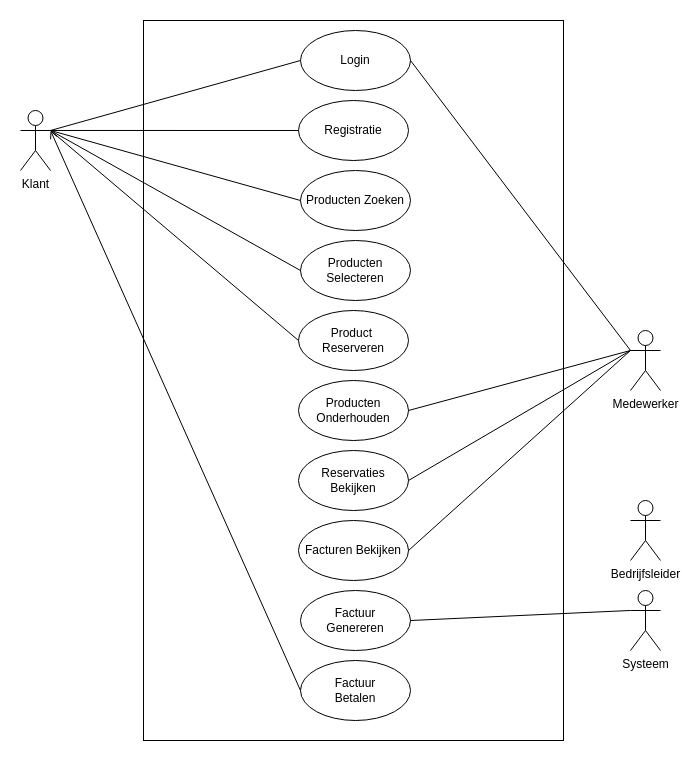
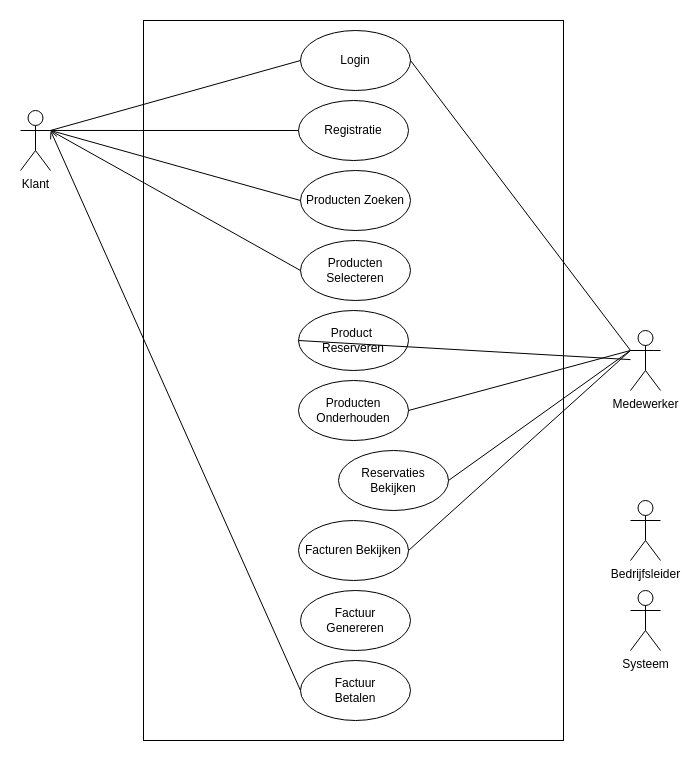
  <mxCell id="0" />
  <mxCell id="1" parent="0" />
  <mxCell id="2" value="" style="html=1;" vertex="1" parent="1"><mxGeometry x="143" y="20" width="420" height="720" as="geometry" /></mxCell>
  <mxCell id="3" value="Klant" style="shape=umlActor;verticalLabelPosition=bottom;labelBackgroundColor=#ffffff;verticalAlign=top;html=1;" vertex="1" parent="1"><mxGeometry x="20" y="110" width="30" height="60" as="geometry" /></mxCell>
  <mxCell id="4" value="Medewerker" style="shape=umlActor;verticalLabelPosition=bottom;labelBackgroundColor=#ffffff;verticalAlign=top;html=1;" vertex="1" parent="1"><mxGeometry x="630" y="330" width="30" height="60" as="geometry" /></mxCell>
  <mxCell id="5" value="Bedrijfsleider" style="shape=umlActor;verticalLabelPosition=bottom;labelBackgroundColor=#ffffff;verticalAlign=top;html=1;" vertex="1" parent="1"><mxGeometry x="630" y="500" width="30" height="60" as="geometry" /></mxCell>
  <mxCell id="6" value="Login" style="ellipse;whiteSpace=wrap;html=1;" vertex="1" parent="1"><mxGeometry x="300" y="30" width="110" height="60" as="geometry" /></mxCell>
  <mxCell id="7" value="" style="endArrow=none;html=1;entryX=0;entryY=0.5;entryDx=0;entryDy=0;exitX=1;exitY=0.333;exitDx=0;exitDy=0;exitPerimeter=0;" edge="1" parent="1" source="3" target="6"><mxGeometry width="50" height="50" relative="1" as="geometry"><mxPoint x="70" y="300" as="sourcePoint" /><mxPoint x="120" y="250" as="targetPoint" /></mxGeometry></mxCell>
  <mxCell id="8" value="" style="endArrow=none;html=1;entryX=0;entryY=0.333;entryDx=0;entryDy=0;exitX=1;exitY=0.5;exitDx=0;exitDy=0;entryPerimeter=0;" edge="1" parent="1" source="6" target="4"><mxGeometry width="50" height="50" relative="1" as="geometry"><mxPoint x="60" y="140" as="sourcePoint" /><mxPoint x="315" y="80" as="targetPoint" /></mxGeometry></mxCell>
  <mxCell id="9" value="Registratie" style="ellipse;whiteSpace=wrap;html=1;" vertex="1" parent="1"><mxGeometry x="298" y="100" width="110" height="60" as="geometry" /></mxCell>
  <mxCell id="10" value="" style="endArrow=none;html=1;exitX=1;exitY=0.333;exitDx=0;exitDy=0;exitPerimeter=0;entryX=0;entryY=0.5;entryDx=0;entryDy=0;" edge="1" parent="1" source="3" target="9"><mxGeometry width="50" height="50" relative="1" as="geometry"><mxPoint x="70" y="270" as="sourcePoint" /><mxPoint x="120" y="220" as="targetPoint" /></mxGeometry></mxCell>
  <mxCell id="11" value="Producten Zoeken" style="ellipse;whiteSpace=wrap;html=1;" vertex="1" parent="1"><mxGeometry x="300" y="170" width="110" height="60" as="geometry" /></mxCell>
  <mxCell id="12" value="" style="endArrow=none;html=1;entryX=0;entryY=0.5;entryDx=0;entryDy=0;exitX=1;exitY=0.333;exitDx=0;exitDy=0;exitPerimeter=0;" edge="1" parent="1" source="3" target="11"><mxGeometry width="50" height="50" relative="1" as="geometry"><mxPoint x="-10" y="320" as="sourcePoint" /><mxPoint x="40" y="270" as="targetPoint" /></mxGeometry></mxCell>
  <mxCell id="13" value="Producten Selecteren" style="ellipse;whiteSpace=wrap;html=1;" vertex="1" parent="1"><mxGeometry x="300" y="240" width="110" height="60" as="geometry" /></mxCell>
  <mxCell id="14" value="" style="endArrow=none;html=1;entryX=1;entryY=0.333;entryDx=0;entryDy=0;entryPerimeter=0;exitX=0;exitY=0.5;exitDx=0;exitDy=0;" edge="1" parent="1" source="13" target="3"><mxGeometry width="50" height="50" relative="1" as="geometry"><mxPoint x="20" y="320" as="sourcePoint" /><mxPoint x="70" y="270" as="targetPoint" /></mxGeometry></mxCell>
  <mxCell id="15" value="Product&amp;nbsp; Reserveren" style="ellipse;whiteSpace=wrap;html=1;" vertex="1" parent="1"><mxGeometry x="298" y="310" width="110" height="60" as="geometry" /></mxCell>
- <mxCell id="16" value="" style="endArrow=none;html=1;entryX=1;entryY=0.333;entryDx=0;entryDy=0;entryPerimeter=0;exitX=0;exitY=0.5;exitDx=0;exitDy=0;" edge="1" parent="1" source="15" target="3"><mxGeometry width="50" height="50" relative="1" as="geometry"><mxPoint x="40" y="290" as="sourcePoint" /><mxPoint x="90" y="240" as="targetPoint" /></mxGeometry></mxCell>
+ <mxCell id="16" value="" style="endArrow=none;html=1;exitX=0;exitY=0.5;exitDx=0;exitDy=0;" edge="1" parent="1" source="15" target="4"><mxGeometry width="50" height="50" relative="1" as="geometry"><mxPoint x="40" y="290" as="sourcePoint" /><mxPoint x="90" y="240" as="targetPoint" /></mxGeometry></mxCell>
  <mxCell id="17" value="Producten Onderhouden" style="ellipse;whiteSpace=wrap;html=1;" vertex="1" parent="1"><mxGeometry x="298" y="380" width="110" height="60" as="geometry" /></mxCell>
  <mxCell id="18" value="" style="endArrow=none;html=1;entryX=1;entryY=0.5;entryDx=0;entryDy=0;exitX=0;exitY=0.333;exitDx=0;exitDy=0;exitPerimeter=0;" edge="1" parent="1" source="4" target="17"><mxGeometry width="50" height="50" relative="1" as="geometry"><mxPoint x="0" y="440" as="sourcePoint" /><mxPoint x="50" y="390" as="targetPoint" /></mxGeometry></mxCell>
- <mxCell id="19" value="Reservaties Bekijken" style="ellipse;whiteSpace=wrap;html=1;" vertex="1" parent="1"><mxGeometry x="298" y="450" width="110" height="60" as="geometry" /></mxCell>
+ <mxCell id="19" value="Reservaties Bekijken" style="ellipse;whiteSpace=wrap;html=1;" vertex="1" parent="1"><mxGeometry x="338" y="450" width="110" height="60" as="geometry" /></mxCell>
  <mxCell id="20" value="" style="endArrow=none;html=1;entryX=0;entryY=0.333;entryDx=0;entryDy=0;entryPerimeter=0;exitX=1;exitY=0.5;exitDx=0;exitDy=0;" edge="1" parent="1" source="19" target="4"><mxGeometry width="50" height="50" relative="1" as="geometry"><mxPoint x="10" y="500" as="sourcePoint" /><mxPoint x="60" y="450" as="targetPoint" /></mxGeometry></mxCell>
  <mxCell id="21" value="Factuur &lt;br&gt;Genereren" style="ellipse;whiteSpace=wrap;html=1;" vertex="1" parent="1"><mxGeometry x="300" y="590" width="110" height="60" as="geometry" /></mxCell>
  <mxCell id="22" value="Systeem" style="shape=umlActor;verticalLabelPosition=bottom;labelBackgroundColor=#ffffff;verticalAlign=top;html=1;" vertex="1" parent="1"><mxGeometry x="630" y="590" width="30" height="60" as="geometry" /></mxCell>
- <mxCell id="23" value="" style="endArrow=none;html=1;entryX=0;entryY=0.333;entryDx=0;entryDy=0;entryPerimeter=0;exitX=1;exitY=0.5;exitDx=0;exitDy=0;" edge="1" parent="1" source="21" target="22"><mxGeometry width="50" height="50" relative="1" as="geometry"><mxPoint x="30" y="570" as="sourcePoint" /><mxPoint x="80" y="520" as="targetPoint" /></mxGeometry></mxCell>
  <mxCell id="24" value="Facturen Bekijken" style="ellipse;whiteSpace=wrap;html=1;" vertex="1" parent="1"><mxGeometry x="298" y="520" width="110" height="60" as="geometry" /></mxCell>
  <mxCell id="25" value="Factuur &lt;br&gt;Betalen" style="ellipse;whiteSpace=wrap;html=1;" vertex="1" parent="1"><mxGeometry x="300" y="660" width="110" height="60" as="geometry" /></mxCell>
  <mxCell id="26" value="" style="endArrow=open;html=1;entryX=1;entryY=0.333;entryDx=0;entryDy=0;entryPerimeter=0;exitX=0;exitY=0.5;exitDx=0;exitDy=0;" edge="1" parent="1" source="25" target="3"><mxGeometry width="50" height="50" relative="1" as="geometry"><mxPoint y="540" as="sourcePoint" x="-60" /><mxPoint x="-10" y="490" as="targetPoint" /></mxGeometry></mxCell>
  <mxCell id="27" value="" style="endArrow=none;html=1;entryX=0;entryY=0.333;entryDx=0;entryDy=0;entryPerimeter=0;exitX=1;exitY=0.5;exitDx=0;exitDy=0;" edge="1" parent="1" source="24" target="4"><mxGeometry width="50" height="50" relative="1" as="geometry"><mxPoint x="418" y="490" as="sourcePoint" /><mxPoint x="640" y="360" as="targetPoint" /></mxGeometry></mxCell>
